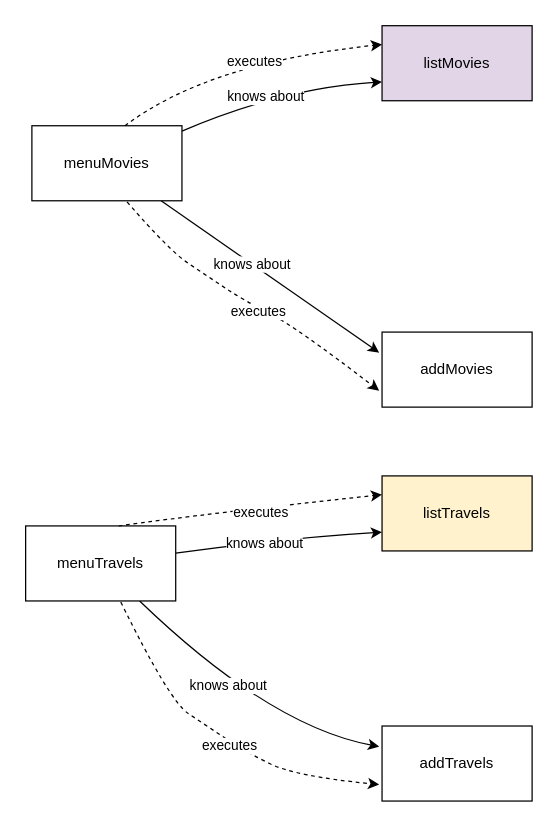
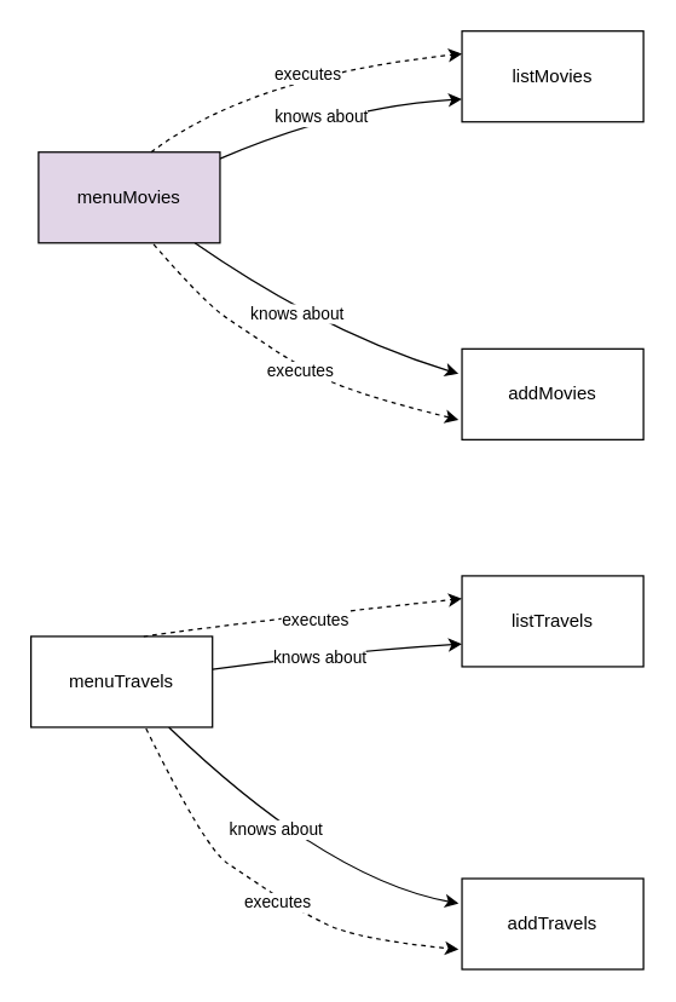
  <mxCell id="0" />
  <mxCell id="1" parent="0" />
  <mxCell id="2" style="edgeStyle=none;html=1;entryX=-0.019;entryY=0.274;entryDx=0;entryDy=0;entryPerimeter=0;curved=1;" parent="1" source="6" target="7" edge="1"><mxGeometry relative="1" as="geometry"><mxPoint x="285" y="240" as="targetPoint" /><Array as="points"><mxPoint x="215" y="220" /></Array></mxGeometry></mxCell>
  <mxCell id="3" value="knows about" style="edgeLabel;html=1;align=center;verticalAlign=middle;resizable=0;points=[];" parent="2" vertex="1" connectable="0"><mxGeometry x="-0.171" relative="1" as="geometry"><mxPoint as="offset" /></mxGeometry></mxCell>
  <mxCell id="4" style="edgeStyle=none;html=1;entryX=0;entryY=0.75;entryDx=0;entryDy=0;curved=1;" parent="1" source="6" target="8" edge="1"><mxGeometry relative="1" as="geometry"><mxPoint x="285" y="70" as="targetPoint" /><Array as="points"><mxPoint x="225" y="70" /></Array></mxGeometry></mxCell>
  <mxCell id="5" value="knows about" style="edgeLabel;html=1;align=center;verticalAlign=middle;resizable=0;points=[];" parent="4" vertex="1" connectable="0"><mxGeometry x="-0.139" y="-1" relative="1" as="geometry"><mxPoint as="offset" /></mxGeometry></mxCell>
- <mxCell id="6" value="menuMovies" style="rounded=0;whiteSpace=wrap;html=1;" parent="1" vertex="1"><mxGeometry x="25" y="100" width="120" height="60" as="geometry" /></mxCell>
- <mxCell id="7" value="addMovies" style="rounded=0;whiteSpace=wrap;html=1;" parent="1" vertex="1"><mxGeometry x="305" y="265" width="120" height="60" as="geometry" /></mxCell>
- <mxCell id="8" value="listMovies" style="rounded=0;whiteSpace=wrap;html=1;fillColor=#e1d5e7;" parent="1" vertex="1"><mxGeometry x="305" y="20" width="120" height="60" as="geometry" /></mxCell>
+ <mxCell id="6" value="menuMovies" style="rounded=0;whiteSpace=wrap;html=1;fillColor=#e1d5e7;" parent="1" vertex="1"><mxGeometry x="25" y="100" width="120" height="60" as="geometry" /></mxCell>
+ <mxCell id="7" value="addMovies" style="rounded=0;whiteSpace=wrap;html=1;" parent="1" vertex="1"><mxGeometry x="305" y="230" width="120" height="60" as="geometry" /></mxCell>
+ <mxCell id="8" value="listMovies" style="rounded=0;whiteSpace=wrap;html=1;" parent="1" vertex="1"><mxGeometry x="305" y="20" width="120" height="60" as="geometry" /></mxCell>
  <mxCell id="9" value="" style="curved=1;endArrow=classic;html=1;exitX=0.621;exitY=0.001;exitDx=0;exitDy=0;exitPerimeter=0;shadow=0;dashed=1;entryX=0;entryY=0.25;entryDx=0;entryDy=0;" parent="1" source="6" target="8" edge="1"><mxGeometry width="50" height="50" relative="1" as="geometry"><mxPoint x="145" y="60" as="sourcePoint" /><mxPoint x="195" y="10" as="targetPoint" /><Array as="points"><mxPoint x="165" y="50" /></Array></mxGeometry></mxCell>
  <mxCell id="10" value="executes" style="edgeLabel;html=1;align=center;verticalAlign=middle;resizable=0;points=[];" parent="9" vertex="1" connectable="0"><mxGeometry x="0.076" y="-3" relative="1" as="geometry"><mxPoint as="offset" /></mxGeometry></mxCell>
  <mxCell id="11" value="" style="curved=1;endArrow=classic;html=1;exitX=0.634;exitY=1.014;exitDx=0;exitDy=0;exitPerimeter=0;shadow=0;dashed=1;entryX=-0.019;entryY=0.781;entryDx=0;entryDy=0;entryPerimeter=0;" parent="1" source="6" target="7" edge="1"><mxGeometry width="50" height="50" relative="1" as="geometry"><mxPoint x="109.52" y="200.06" as="sourcePoint" /><mxPoint x="315" y="146.667" as="targetPoint" /><Array as="points"><mxPoint x="135" y="200" /><mxPoint x="165" y="220" /><mxPoint x="195" y="240" /><mxPoint x="235" y="260" /></Array></mxGeometry></mxCell>
  <mxCell id="12" value="executes" style="edgeLabel;html=1;align=center;verticalAlign=middle;resizable=0;points=[];" parent="11" vertex="1" connectable="0"><mxGeometry x="0.076" y="-3" relative="1" as="geometry"><mxPoint as="offset" /></mxGeometry></mxCell>
  <mxCell id="13" style="edgeStyle=none;html=1;entryX=-0.019;entryY=0.274;entryDx=0;entryDy=0;entryPerimeter=0;curved=1;" parent="1" source="17" target="18" edge="1"><mxGeometry relative="1" as="geometry"><mxPoint x="285" y="600" as="targetPoint" /><Array as="points"><mxPoint x="215" y="580" /></Array></mxGeometry></mxCell>
  <mxCell id="14" value="knows about" style="edgeLabel;html=1;align=center;verticalAlign=middle;resizable=0;points=[];" parent="13" vertex="1" connectable="0"><mxGeometry x="-0.171" relative="1" as="geometry"><mxPoint as="offset" /></mxGeometry></mxCell>
  <mxCell id="15" style="edgeStyle=none;html=1;entryX=0;entryY=0.75;entryDx=0;entryDy=0;curved=1;" parent="1" source="17" target="19" edge="1"><mxGeometry relative="1" as="geometry"><mxPoint x="285" y="430" as="targetPoint" /><Array as="points"><mxPoint x="225" y="430" /></Array></mxGeometry></mxCell>
  <mxCell id="16" value="knows about" style="edgeLabel;html=1;align=center;verticalAlign=middle;resizable=0;points=[];" parent="15" vertex="1" connectable="0"><mxGeometry x="-0.139" y="-1" relative="1" as="geometry"><mxPoint as="offset" /></mxGeometry></mxCell>
  <mxCell id="17" value="menuTravels" style="rounded=0;whiteSpace=wrap;html=1;" parent="1" vertex="1"><mxGeometry x="20" y="420" width="120" height="60" as="geometry" /></mxCell>
  <mxCell id="18" value="addTravels" style="rounded=0;whiteSpace=wrap;html=1;" parent="1" vertex="1"><mxGeometry x="305" y="580" width="120" height="60" as="geometry" /></mxCell>
- <mxCell id="19" value="listTravels" style="rounded=0;whiteSpace=wrap;html=1;fillColor=#fff2cc;" parent="1" vertex="1"><mxGeometry x="305" y="380" width="120" height="60" as="geometry" /></mxCell>
+ <mxCell id="19" value="listTravels" style="rounded=0;whiteSpace=wrap;html=1;" parent="1" vertex="1"><mxGeometry x="305" y="380" width="120" height="60" as="geometry" /></mxCell>
  <mxCell id="20" value="" style="curved=1;endArrow=classic;html=1;exitX=0.621;exitY=0.001;exitDx=0;exitDy=0;exitPerimeter=0;shadow=0;dashed=1;entryX=0;entryY=0.25;entryDx=0;entryDy=0;" parent="1" source="17" target="19" edge="1"><mxGeometry width="50" height="50" relative="1" as="geometry"><mxPoint x="145" y="420" as="sourcePoint" /><mxPoint x="195" y="370" as="targetPoint" /><Array as="points"><mxPoint x="165" y="410" /></Array></mxGeometry></mxCell>
  <mxCell id="21" value="executes" style="edgeLabel;html=1;align=center;verticalAlign=middle;resizable=0;points=[];" parent="20" vertex="1" connectable="0"><mxGeometry x="0.076" y="-3" relative="1" as="geometry"><mxPoint as="offset" /></mxGeometry></mxCell>
  <mxCell id="22" value="" style="curved=1;endArrow=classic;html=1;exitX=0.634;exitY=1.014;exitDx=0;exitDy=0;exitPerimeter=0;shadow=0;dashed=1;entryX=-0.019;entryY=0.781;entryDx=0;entryDy=0;entryPerimeter=0;" parent="1" source="17" target="18" edge="1"><mxGeometry width="50" height="50" relative="1" as="geometry"><mxPoint x="109.52" y="560.06" as="sourcePoint" /><mxPoint x="315" y="506.667" as="targetPoint" /><Array as="points"><mxPoint x="135" y="560" /><mxPoint x="165" y="580" /><mxPoint x="195" y="600" /><mxPoint x="235" y="620" /></Array></mxGeometry></mxCell>
  <mxCell id="23" value="executes" style="edgeLabel;html=1;align=center;verticalAlign=middle;resizable=0;points=[];" parent="22" vertex="1" connectable="0"><mxGeometry x="0.076" y="-3" relative="1" as="geometry"><mxPoint as="offset" /></mxGeometry></mxCell>
